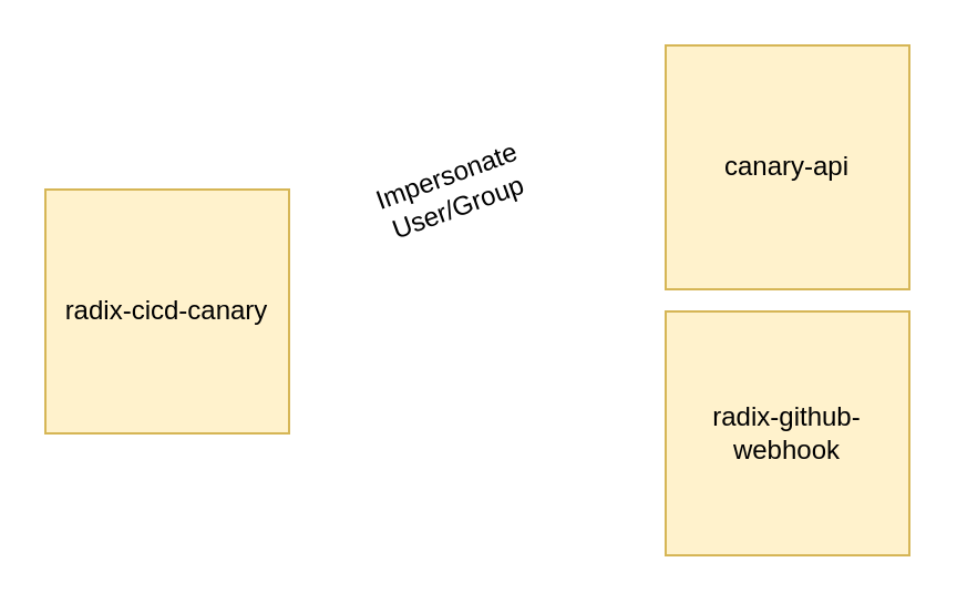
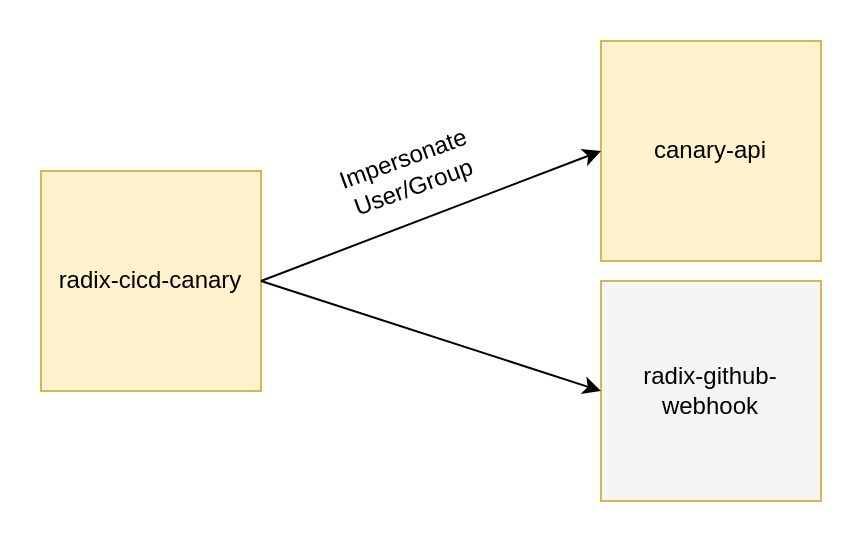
  <mxCell id="0" />
  <mxCell id="1" parent="0" />
  <mxCell id="2" value="radix-cicd-canary" style="whiteSpace=wrap;html=1;aspect=fixed;fillColor=#fff2cc;strokeColor=#d6b656;" vertex="1" parent="1"><mxGeometry x="20" y="85" width="110" height="110" as="geometry" /></mxCell>
  <mxCell id="3" value="canary-api" style="whiteSpace=wrap;html=1;aspect=fixed;fillColor=#fff2cc;strokeColor=#d6b656;" vertex="1" parent="1"><mxGeometry x="300" y="20" width="110" height="110" as="geometry" /></mxCell>
- <mxCell id="4" value="radix-github-webhook" style="whiteSpace=wrap;html=1;aspect=fixed;fillColor=#fff2cc;strokeColor=#d6b656;" vertex="1" parent="1"><mxGeometry x="300" y="140" width="110" height="110" as="geometry" /></mxCell>
+ <mxCell id="4" value="radix-github-webhook" style="whiteSpace=wrap;html=1;aspect=fixed;fillColor=#f5f5f5;strokeColor=#d6b656;" vertex="1" parent="1"><mxGeometry x="300" y="140" width="110" height="110" as="geometry" /></mxCell>
+ <mxCell id="5" value="" style="endArrow=classic;html=1;exitX=1;exitY=0.5;exitDx=0;exitDy=0;entryX=0;entryY=0.5;entryDx=0;entryDy=0;" edge="1" parent="1" source="2" target="3"><mxGeometry width="50" height="50" relative="1" as="geometry"><mxPoint x="140" y="155" as="sourcePoint" /><mxPoint x="190" y="105" as="targetPoint" /></mxGeometry></mxCell>
+ <mxCell id="6" value="" style="endArrow=classic;html=1;exitX=1;exitY=0.5;exitDx=0;exitDy=0;entryX=0;entryY=0.5;entryDx=0;entryDy=0;" edge="1" parent="1" source="2" target="4"><mxGeometry width="50" height="50" relative="1" as="geometry"><mxPoint x="140" y="150" as="sourcePoint" /><mxPoint x="230" y="85" as="targetPoint" /></mxGeometry></mxCell>
  <mxCell id="7" value="Impersonate User/Group" style="text;html=1;strokeColor=none;fillColor=none;align=center;verticalAlign=middle;whiteSpace=wrap;rounded=0;rotation=-20;" vertex="1" parent="1"><mxGeometry x="184" y="76" width="40" height="20" as="geometry" /></mxCell>
